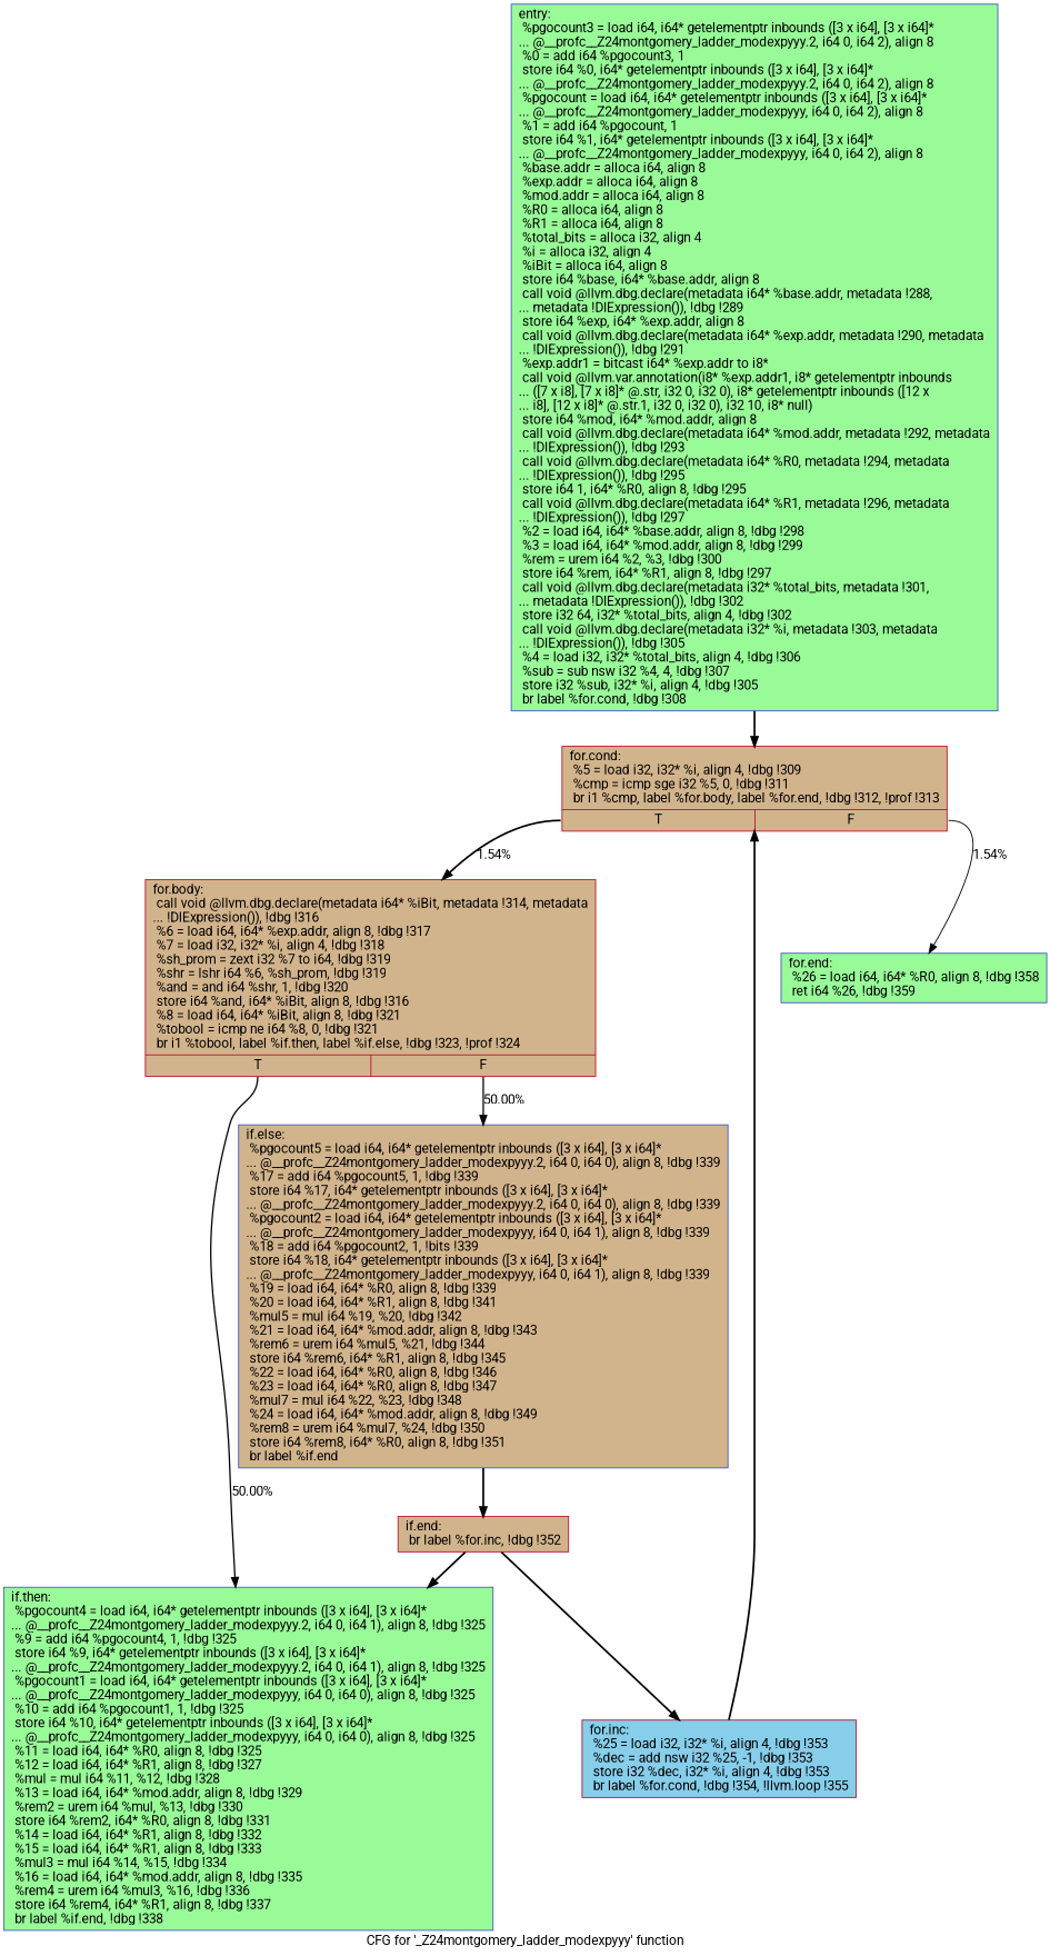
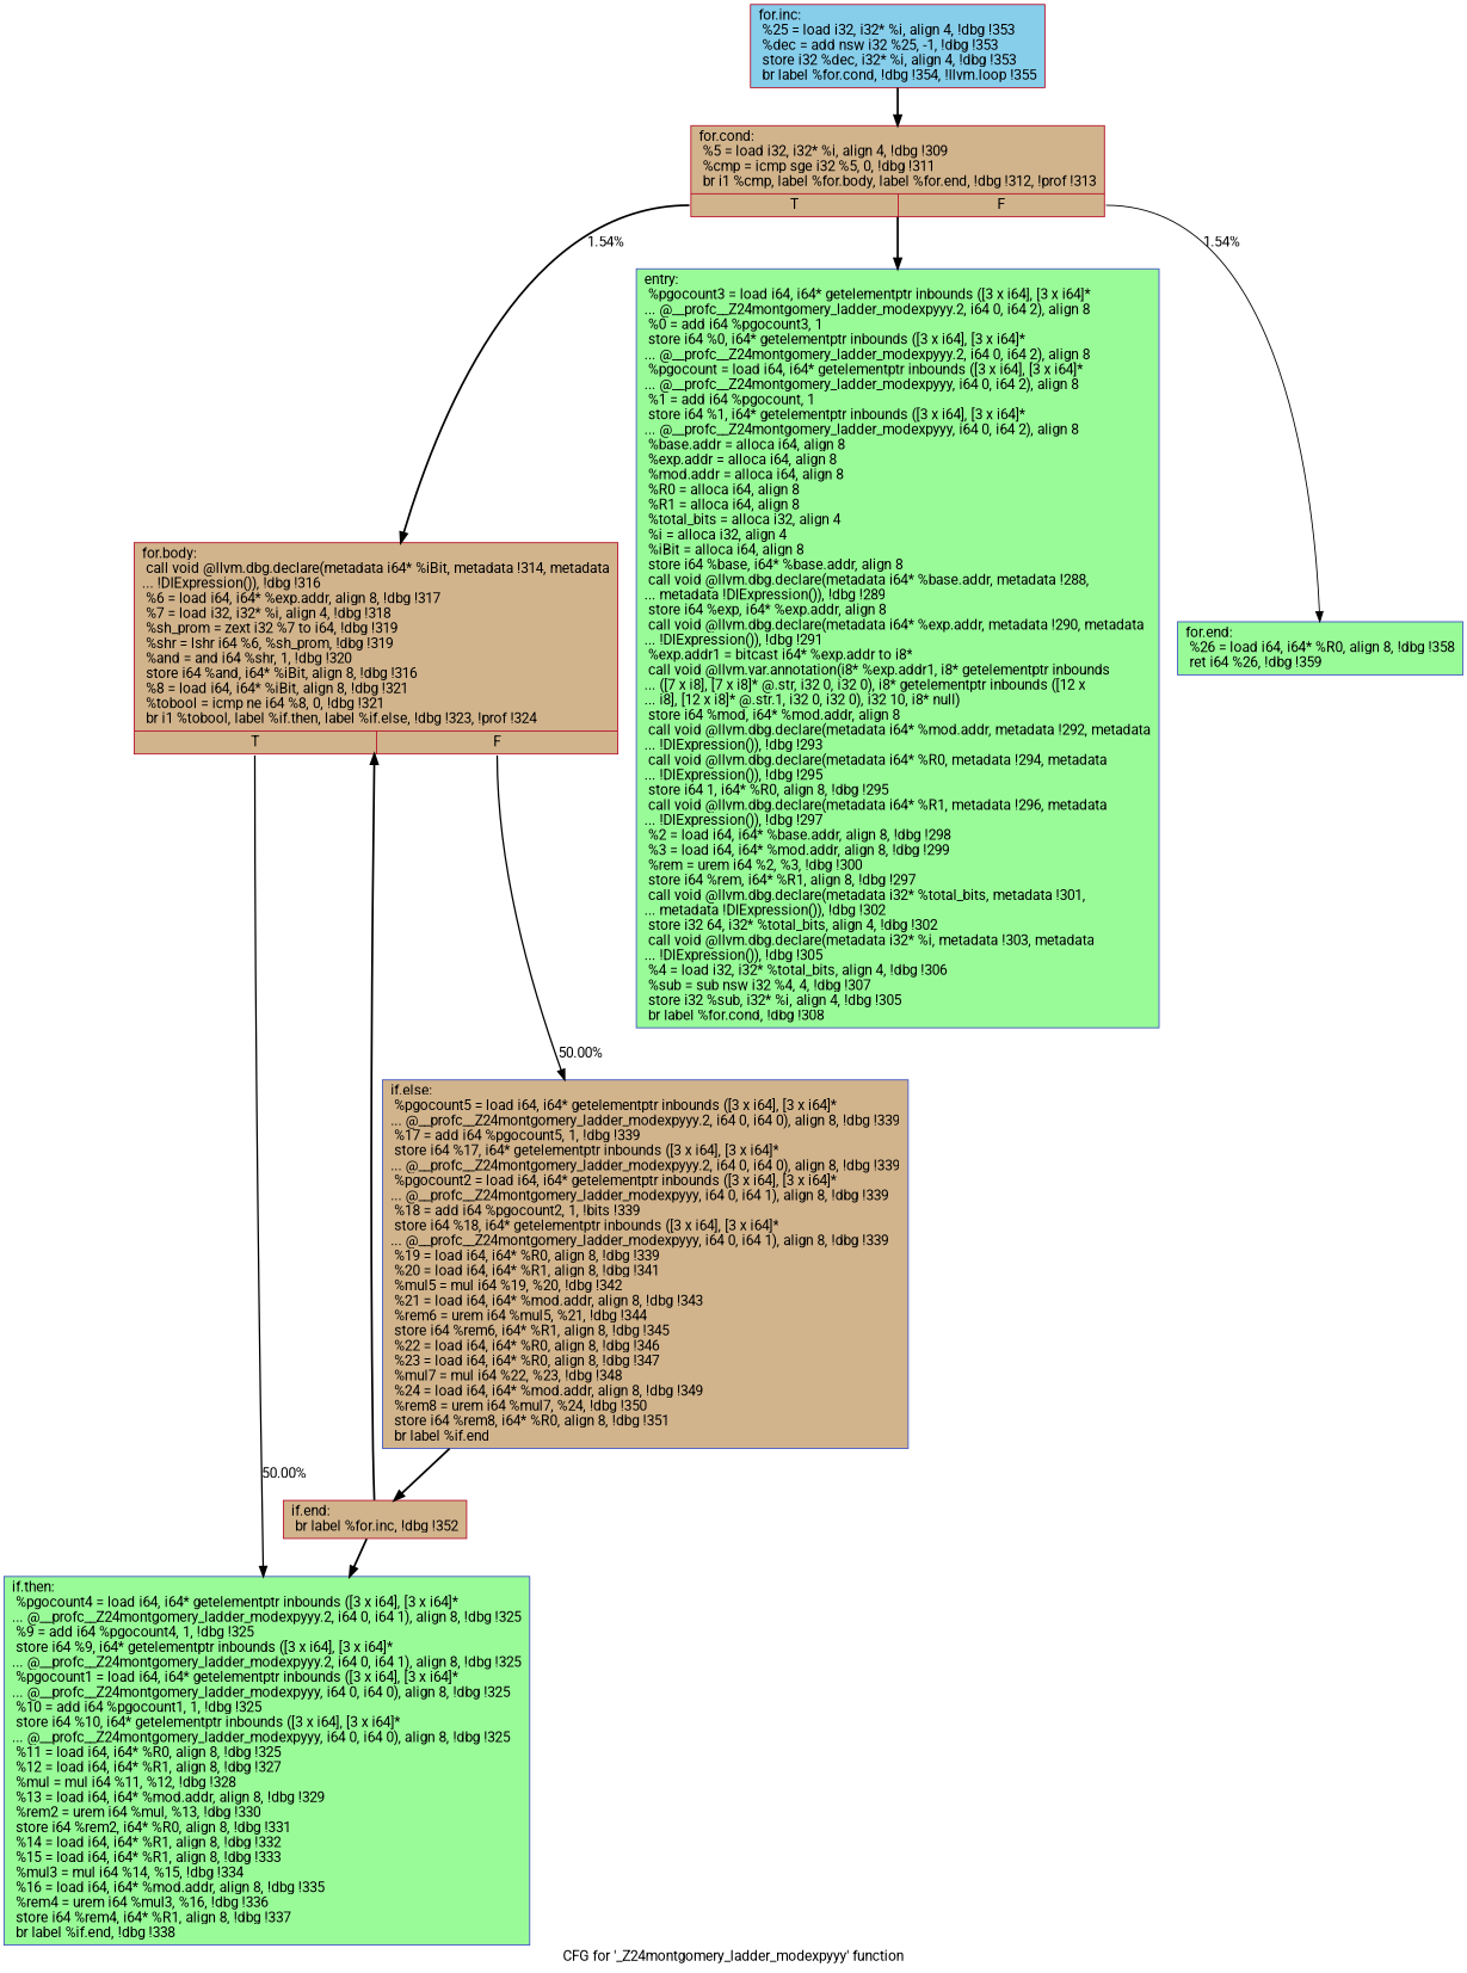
  digraph {
    fontname=Roboto
    label="CFG for '_Z24montgomery_ladder_modexpyyy' function"
    node [color="#3d50c3ff" fillcolor=tan fontname=Roboto shape=record style=filled]
    edge [fontname=Roboto penwidth=2]
    n1 [fillcolor=palegreen label="{entry:\l  %pgocount3 = load i64, i64* getelementptr inbounds ([3 x i64], [3 x i64]*\l... @__profc__Z24montgomery_ladder_modexpyyy.2, i64 0, i64 2), align 8\l  %0 = add i64 %pgocount3, 1\l  store i64 %0, i64* getelementptr inbounds ([3 x i64], [3 x i64]*\l... @__profc__Z24montgomery_ladder_modexpyyy.2, i64 0, i64 2), align 8\l  %pgocount = load i64, i64* getelementptr inbounds ([3 x i64], [3 x i64]*\l... @__profc__Z24montgomery_ladder_modexpyyy, i64 0, i64 2), align 8\l  %1 = add i64 %pgocount, 1\l  store i64 %1, i64* getelementptr inbounds ([3 x i64], [3 x i64]*\l... @__profc__Z24montgomery_ladder_modexpyyy, i64 0, i64 2), align 8\l  %base.addr = alloca i64, align 8\l  %exp.addr = alloca i64, align 8\l  %mod.addr = alloca i64, align 8\l  %R0 = alloca i64, align 8\l  %R1 = alloca i64, align 8\l  %total_bits = alloca i32, align 4\l  %i = alloca i32, align 4\l  %iBit = alloca i64, align 8\l  store i64 %base, i64* %base.addr, align 8\l  call void @llvm.dbg.declare(metadata i64* %base.addr, metadata !288,\l... metadata !DIExpression()), !dbg !289\l  store i64 %exp, i64* %exp.addr, align 8\l  call void @llvm.dbg.declare(metadata i64* %exp.addr, metadata !290, metadata\l... !DIExpression()), !dbg !291\l  %exp.addr1 = bitcast i64* %exp.addr to i8*\l  call void @llvm.var.annotation(i8* %exp.addr1, i8* getelementptr inbounds\l... ([7 x i8], [7 x i8]* @.str, i32 0, i32 0), i8* getelementptr inbounds ([12 x\l... i8], [12 x i8]* @.str.1, i32 0, i32 0), i32 10, i8* null)\l  store i64 %mod, i64* %mod.addr, align 8\l  call void @llvm.dbg.declare(metadata i64* %mod.addr, metadata !292, metadata\l... !DIExpression()), !dbg !293\l  call void @llvm.dbg.declare(metadata i64* %R0, metadata !294, metadata\l... !DIExpression()), !dbg !295\l  store i64 1, i64* %R0, align 8, !dbg !295\l  call void @llvm.dbg.declare(metadata i64* %R1, metadata !296, metadata\l... !DIExpression()), !dbg !297\l  %2 = load i64, i64* %base.addr, align 8, !dbg !298\l  %3 = load i64, i64* %mod.addr, align 8, !dbg !299\l  %rem = urem i64 %2, %3, !dbg !300\l  store i64 %rem, i64* %R1, align 8, !dbg !297\l  call void @llvm.dbg.declare(metadata i32* %total_bits, metadata !301,\l... metadata !DIExpression()), !dbg !302\l  store i32 64, i32* %total_bits, align 4, !dbg !302\l  call void @llvm.dbg.declare(metadata i32* %i, metadata !303, metadata\l... !DIExpression()), !dbg !305\l  %4 = load i32, i32* %total_bits, align 4, !dbg !306\l  %sub = sub nsw i32 %4, 4, !dbg !307\l  store i32 %sub, i32* %i, align 4, !dbg !305\l  br label %for.cond, !dbg !308\l}"]
    n2 [color="#b70d28ff" label="{for.cond:                                         \l  %5 = load i32, i32* %i, align 4, !dbg !309\l  %cmp = icmp sge i32 %5, 0, !dbg !311\l  br i1 %cmp, label %for.body, label %for.end, !dbg !312, !prof !313\l|{<s0>T|<s1>F}}"]
    n3 [color="#b70d28ff" label="{for.body:                                         \l  call void @llvm.dbg.declare(metadata i64* %iBit, metadata !314, metadata\l... !DIExpression()), !dbg !316\l  %6 = load i64, i64* %exp.addr, align 8, !dbg !317\l  %7 = load i32, i32* %i, align 4, !dbg !318\l  %sh_prom = zext i32 %7 to i64, !dbg !319\l  %shr = lshr i64 %6, %sh_prom, !dbg !319\l  %and = and i64 %shr, 1, !dbg !320\l  store i64 %and, i64* %iBit, align 8, !dbg !316\l  %8 = load i64, i64* %iBit, align 8, !dbg !321\l  %tobool = icmp ne i64 %8, 0, !dbg !321\l  br i1 %tobool, label %if.then, label %if.else, !dbg !323, !prof !324\l|{<s0>T|<s1>F}}"]
    n4 [fillcolor=palegreen label="{for.end:                                          \l  %26 = load i64, i64* %R0, align 8, !dbg !358\l  ret i64 %26, !dbg !359\l}"]
    n5 [fillcolor=palegreen label="{if.then:                                          \l  %pgocount4 = load i64, i64* getelementptr inbounds ([3 x i64], [3 x i64]*\l... @__profc__Z24montgomery_ladder_modexpyyy.2, i64 0, i64 1), align 8, !dbg !325\l  %9 = add i64 %pgocount4, 1, !dbg !325\l  store i64 %9, i64* getelementptr inbounds ([3 x i64], [3 x i64]*\l... @__profc__Z24montgomery_ladder_modexpyyy.2, i64 0, i64 1), align 8, !dbg !325\l  %pgocount1 = load i64, i64* getelementptr inbounds ([3 x i64], [3 x i64]*\l... @__profc__Z24montgomery_ladder_modexpyyy, i64 0, i64 0), align 8, !dbg !325\l  %10 = add i64 %pgocount1, 1, !dbg !325\l  store i64 %10, i64* getelementptr inbounds ([3 x i64], [3 x i64]*\l... @__profc__Z24montgomery_ladder_modexpyyy, i64 0, i64 0), align 8, !dbg !325\l  %11 = load i64, i64* %R0, align 8, !dbg !325\l  %12 = load i64, i64* %R1, align 8, !dbg !327\l  %mul = mul i64 %11, %12, !dbg !328\l  %13 = load i64, i64* %mod.addr, align 8, !dbg !329\l  %rem2 = urem i64 %mul, %13, !dbg !330\l  store i64 %rem2, i64* %R0, align 8, !dbg !331\l  %14 = load i64, i64* %R1, align 8, !dbg !332\l  %15 = load i64, i64* %R1, align 8, !dbg !333\l  %mul3 = mul i64 %14, %15, !dbg !334\l  %16 = load i64, i64* %mod.addr, align 8, !dbg !335\l  %rem4 = urem i64 %mul3, %16, !dbg !336\l  store i64 %rem4, i64* %R1, align 8, !dbg !337\l  br label %if.end, !dbg !338\l}"]
    n6 [label="{if.else:                                          \l  %pgocount5 = load i64, i64* getelementptr inbounds ([3 x i64], [3 x i64]*\l... @__profc__Z24montgomery_ladder_modexpyyy.2, i64 0, i64 0), align 8, !dbg !339\l  %17 = add i64 %pgocount5, 1, !dbg !339\l  store i64 %17, i64* getelementptr inbounds ([3 x i64], [3 x i64]*\l... @__profc__Z24montgomery_ladder_modexpyyy.2, i64 0, i64 0), align 8, !dbg !339\l  %pgocount2 = load i64, i64* getelementptr inbounds ([3 x i64], [3 x i64]*\l... @__profc__Z24montgomery_ladder_modexpyyy, i64 0, i64 1), align 8, !dbg !339\l  %18 = add i64 %pgocount2, 1, !bits !339\l  store i64 %18, i64* getelementptr inbounds ([3 x i64], [3 x i64]*\l... @__profc__Z24montgomery_ladder_modexpyyy, i64 0, i64 1), align 8, !dbg !339\l  %19 = load i64, i64* %R0, align 8, !dbg !339\l  %20 = load i64, i64* %R1, align 8, !dbg !341\l  %mul5 = mul i64 %19, %20, !dbg !342\l  %21 = load i64, i64* %mod.addr, align 8, !dbg !343\l  %rem6 = urem i64 %mul5, %21, !dbg !344\l  store i64 %rem6, i64* %R1, align 8, !dbg !345\l  %22 = load i64, i64* %R0, align 8, !dbg !346\l  %23 = load i64, i64* %R0, align 8, !dbg !347\l  %mul7 = mul i64 %22, %23, !dbg !348\l  %24 = load i64, i64* %mod.addr, align 8, !dbg !349\l  %rem8 = urem i64 %mul7, %24, !dbg !350\l  store i64 %rem8, i64* %R0, align 8, !dbg !351\l  br label %if.end\l}"]
    n7 [color="#b70d28ff" label="{if.end:                                           \l  br label %for.inc, !dbg !352\l}"]
    n8 [color="#b70d28ff" fillcolor=skyblue label="{for.inc:                                          \l  %25 = load i32, i32* %i, align 4, !dbg !353\l  %dec = add nsw i32 %25, -1, !dbg !353\l  store i32 %dec, i32* %i, align 4, !dbg !353\l  br label %for.cond, !dbg !354, !llvm.loop !355\l}"]
-   n1 -> n2
+   n2 -> n1
    n2 -> n3 [label="1.54%" penwidth=1.98 tailport=s0]
    n2 -> n4 [label="1.54%" penwidth=1.02 tailport=s1]
    n3 -> n5 [label="50.00%" penwidth=1.50 tailport=s0]
    n3 -> n6 [label="50.00%" penwidth=1.50 tailport=s1]
    n6 -> n7
    n7 -> n5
-   n7 -> n8
+   n7 -> n3
    n8 -> n2
  }
